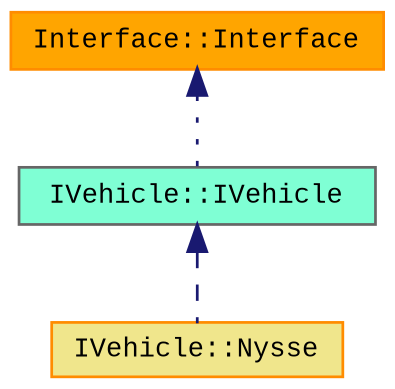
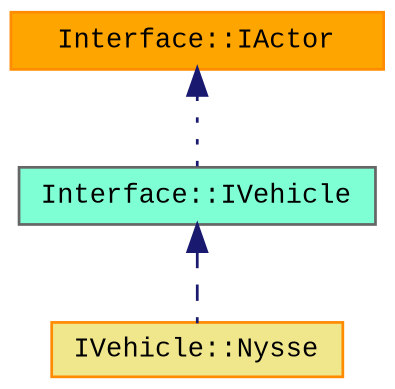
  digraph {
    fontname="Liberation Mono"
    node [color=darkorange fontname="Liberation Mono" fontsize=10 shape=record style=filled]
    edge [color=midnightblue dir=back fontname="Liberation Mono" fontsize=10 labelfontname=Helvetica labelfontsize=10]
    n1 [fillcolor=khaki fontcolor=black height=0.2 label="IVehicle::Nysse" width=0.4]
-   n2 [color=gray40 fillcolor=aquamarine height=0.2 label="IVehicle::IVehicle" width=0.4]
-   n3 [fillcolor=orange height=0.2 label="Interface::Interface" width=0.4]
+   n2 [color=gray40 fillcolor=aquamarine height=0.2 label="Interface::IVehicle" width=0.4]
+   n3 [fillcolor=orange height=0.2 label="Interface::IActor" width=0.4]
    n2 -> n1 [style=dashed]
    n3 -> n2 [style=dotted]
  }
